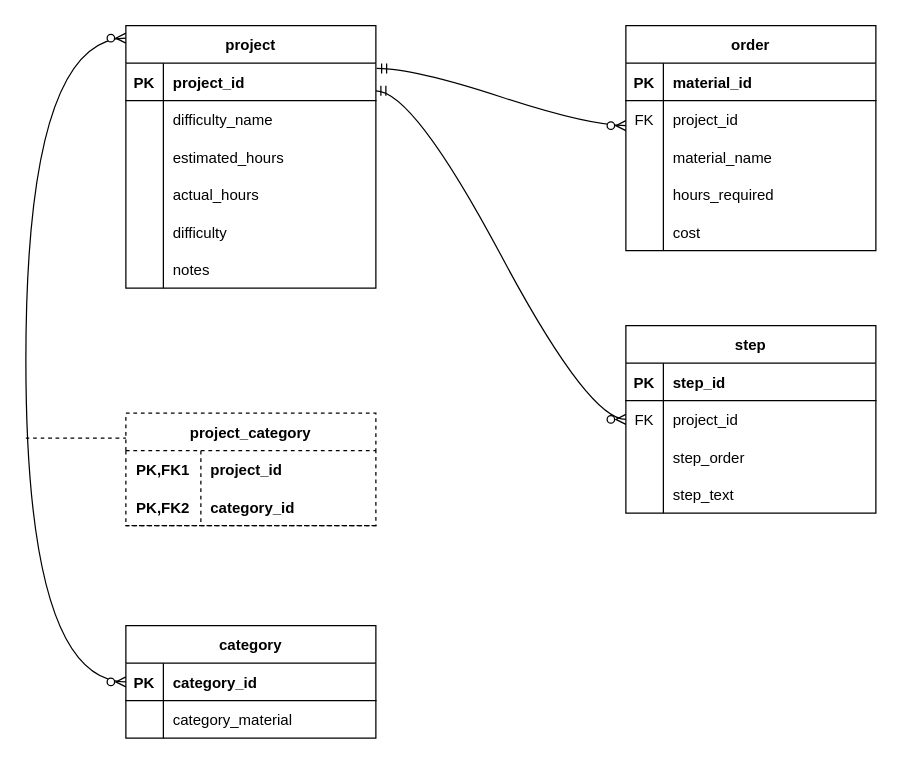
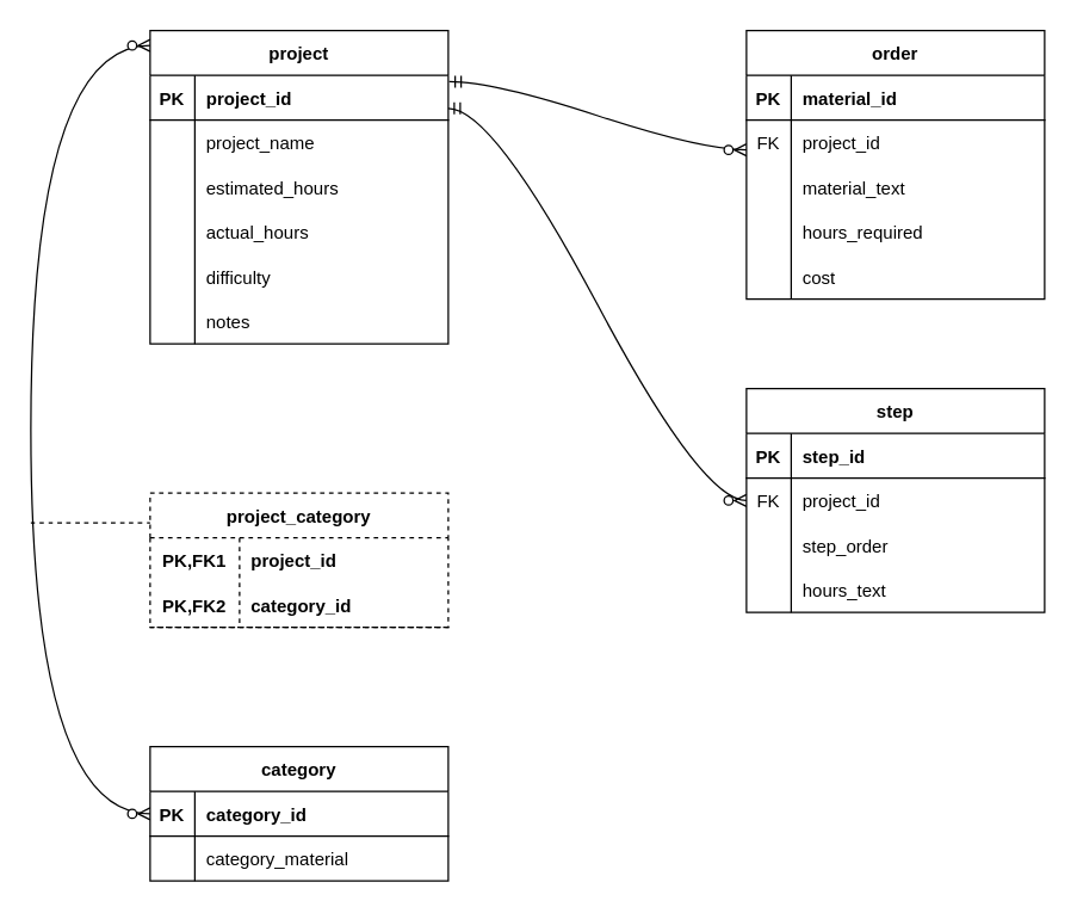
  <mxCell id="0" />
  <mxCell id="1" parent="0" />
  <mxCell id="2" value="project" style="shape=table;startSize=30;container=1;collapsible=1;childLayout=tableLayout;fixedRows=1;rowLines=0;fontStyle=1;align=center;resizeLast=1;" vertex="1" parent="1"><mxGeometry x="100" y="20" width="200" height="210" as="geometry" /></mxCell>
  <mxCell id="3" value="" style="shape=tableRow;horizontal=0;startSize=0;swimlaneHead=0;swimlaneBody=0;fillColor=none;collapsible=0;dropTarget=0;points=[[0,0.5],[1,0.5]];portConstraint=eastwest;top=0;left=0;right=0;bottom=1;" vertex="1" parent="2"><mxGeometry y="30" width="200" height="30" as="geometry" /></mxCell>
  <mxCell id="4" value="PK" style="shape=partialRectangle;connectable=0;fillColor=none;top=0;left=0;bottom=0;right=0;fontStyle=1;overflow=hidden;" vertex="1" parent="3"><mxGeometry width="30" height="30" as="geometry"><mxRectangle width="30" height="30" as="alternateBounds" /></mxGeometry></mxCell>
  <mxCell id="5" value="project_id" style="shape=partialRectangle;connectable=0;fillColor=none;top=0;left=0;bottom=0;right=0;align=left;spacingLeft=6;fontStyle=1;overflow=hidden;" vertex="1" parent="3"><mxGeometry x="30" width="170" height="30" as="geometry"><mxRectangle width="170" height="30" as="alternateBounds" /></mxGeometry></mxCell>
  <mxCell id="6" value="" style="shape=tableRow;horizontal=0;startSize=0;swimlaneHead=0;swimlaneBody=0;fillColor=none;collapsible=0;dropTarget=0;points=[[0,0.5],[1,0.5]];portConstraint=eastwest;top=0;left=0;right=0;bottom=0;" vertex="1" parent="2"><mxGeometry y="60" width="200" height="30" as="geometry" /></mxCell>
  <mxCell id="7" value="" style="shape=partialRectangle;connectable=0;fillColor=none;top=0;left=0;bottom=0;right=0;editable=1;overflow=hidden;" vertex="1" parent="6"><mxGeometry width="30" height="30" as="geometry"><mxRectangle width="30" height="30" as="alternateBounds" /></mxGeometry></mxCell>
- <mxCell id="8" value="difficulty_name" style="shape=partialRectangle;connectable=0;fillColor=none;top=0;left=0;bottom=0;right=0;align=left;spacingLeft=6;overflow=hidden;" vertex="1" parent="6"><mxGeometry x="30" width="170" height="30" as="geometry"><mxRectangle width="170" height="30" as="alternateBounds" /></mxGeometry></mxCell>
+ <mxCell id="8" value="project_name" style="shape=partialRectangle;connectable=0;fillColor=none;top=0;left=0;bottom=0;right=0;align=left;spacingLeft=6;overflow=hidden;" vertex="1" parent="6"><mxGeometry x="30" width="170" height="30" as="geometry"><mxRectangle width="170" height="30" as="alternateBounds" /></mxGeometry></mxCell>
  <mxCell id="9" value="" style="shape=tableRow;horizontal=0;startSize=0;swimlaneHead=0;swimlaneBody=0;fillColor=none;collapsible=0;dropTarget=0;points=[[0,0.5],[1,0.5]];portConstraint=eastwest;top=0;left=0;right=0;bottom=0;" vertex="1" parent="2"><mxGeometry y="90" width="200" height="30" as="geometry" /></mxCell>
  <mxCell id="10" value="" style="shape=partialRectangle;connectable=0;fillColor=none;top=0;left=0;bottom=0;right=0;editable=1;overflow=hidden;" vertex="1" parent="9"><mxGeometry width="30" height="30" as="geometry"><mxRectangle width="30" height="30" as="alternateBounds" /></mxGeometry></mxCell>
  <mxCell id="11" value="estimated_hours" style="shape=partialRectangle;connectable=0;fillColor=none;top=0;left=0;bottom=0;right=0;align=left;spacingLeft=6;overflow=hidden;" vertex="1" parent="9"><mxGeometry x="30" width="170" height="30" as="geometry"><mxRectangle width="170" height="30" as="alternateBounds" /></mxGeometry></mxCell>
  <mxCell id="12" value="" style="shape=tableRow;horizontal=0;startSize=0;swimlaneHead=0;swimlaneBody=0;fillColor=none;collapsible=0;dropTarget=0;points=[[0,0.5],[1,0.5]];portConstraint=eastwest;top=0;left=0;right=0;bottom=0;" vertex="1" parent="2"><mxGeometry y="120" width="200" height="30" as="geometry" /></mxCell>
  <mxCell id="13" value="" style="shape=partialRectangle;connectable=0;fillColor=none;top=0;left=0;bottom=0;right=0;editable=1;overflow=hidden;" vertex="1" parent="12"><mxGeometry width="30" height="30" as="geometry"><mxRectangle width="30" height="30" as="alternateBounds" /></mxGeometry></mxCell>
  <mxCell id="14" value="actual_hours" style="shape=partialRectangle;connectable=0;fillColor=none;top=0;left=0;bottom=0;right=0;align=left;spacingLeft=6;overflow=hidden;" vertex="1" parent="12"><mxGeometry x="30" width="170" height="30" as="geometry"><mxRectangle width="170" height="30" as="alternateBounds" /></mxGeometry></mxCell>
  <mxCell id="15" style="shape=tableRow;horizontal=0;startSize=0;swimlaneHead=0;swimlaneBody=0;fillColor=none;collapsible=0;dropTarget=0;points=[[0,0.5],[1,0.5]];portConstraint=eastwest;top=0;left=0;right=0;bottom=0;" vertex="1" parent="2"><mxGeometry y="150" width="200" height="30" as="geometry" /></mxCell>
  <mxCell id="16" style="shape=partialRectangle;connectable=0;fillColor=none;top=0;left=0;bottom=0;right=0;editable=1;overflow=hidden;" vertex="1" parent="15"><mxGeometry width="30" height="30" as="geometry"><mxRectangle width="30" height="30" as="alternateBounds" /></mxGeometry></mxCell>
  <mxCell id="17" value="difficulty " style="shape=partialRectangle;connectable=0;fillColor=none;top=0;left=0;bottom=0;right=0;align=left;spacingLeft=6;overflow=hidden;" vertex="1" parent="15"><mxGeometry x="30" width="170" height="30" as="geometry"><mxRectangle width="170" height="30" as="alternateBounds" /></mxGeometry></mxCell>
  <mxCell id="18" style="shape=tableRow;horizontal=0;startSize=0;swimlaneHead=0;swimlaneBody=0;fillColor=none;collapsible=0;dropTarget=0;points=[[0,0.5],[1,0.5]];portConstraint=eastwest;top=0;left=0;right=0;bottom=0;" vertex="1" parent="2"><mxGeometry y="180" width="200" height="30" as="geometry" /></mxCell>
  <mxCell id="19" style="shape=partialRectangle;connectable=0;fillColor=none;top=0;left=0;bottom=0;right=0;editable=1;overflow=hidden;" vertex="1" parent="18"><mxGeometry width="30" height="30" as="geometry"><mxRectangle width="30" height="30" as="alternateBounds" /></mxGeometry></mxCell>
  <mxCell id="20" value="notes" style="shape=partialRectangle;connectable=0;fillColor=none;top=0;left=0;bottom=0;right=0;align=left;spacingLeft=6;overflow=hidden;" vertex="1" parent="18"><mxGeometry x="30" width="170" height="30" as="geometry"><mxRectangle width="170" height="30" as="alternateBounds" /></mxGeometry></mxCell>
  <mxCell id="21" value="project_category" style="shape=table;startSize=30;container=1;collapsible=1;childLayout=tableLayout;fixedRows=1;rowLines=0;fontStyle=1;align=center;resizeLast=1;dashed=1;" vertex="1" parent="1"><mxGeometry x="100" y="330" width="200" height="90" as="geometry" /></mxCell>
  <mxCell id="22" value="" style="shape=tableRow;horizontal=0;startSize=0;swimlaneHead=0;swimlaneBody=0;fillColor=none;collapsible=0;dropTarget=0;points=[[0,0.5],[1,0.5]];portConstraint=eastwest;top=0;left=0;right=0;bottom=0;dashed=1;" vertex="1" parent="21"><mxGeometry y="30" width="200" height="30" as="geometry" /></mxCell>
  <mxCell id="23" value="PK,FK1" style="shape=partialRectangle;connectable=0;fillColor=none;top=0;left=0;bottom=0;right=0;fontStyle=1;overflow=hidden;dashed=1;" vertex="1" parent="22"><mxGeometry width="60" height="30" as="geometry"><mxRectangle width="60" height="30" as="alternateBounds" /></mxGeometry></mxCell>
  <mxCell id="24" value="project_id" style="shape=partialRectangle;connectable=0;fillColor=none;top=0;left=0;bottom=0;right=0;align=left;spacingLeft=6;fontStyle=1;overflow=hidden;dashed=1;" vertex="1" parent="22"><mxGeometry x="60" width="140" height="30" as="geometry"><mxRectangle width="140" height="30" as="alternateBounds" /></mxGeometry></mxCell>
  <mxCell id="25" value="" style="shape=tableRow;horizontal=0;startSize=0;swimlaneHead=0;swimlaneBody=0;fillColor=none;collapsible=0;dropTarget=0;points=[[0,0.5],[1,0.5]];portConstraint=eastwest;top=0;left=0;right=0;bottom=1;dashed=1;" vertex="1" parent="21"><mxGeometry y="60" width="200" height="30" as="geometry" /></mxCell>
  <mxCell id="26" value="PK,FK2" style="shape=partialRectangle;connectable=0;fillColor=none;top=0;left=0;bottom=0;right=0;fontStyle=1;overflow=hidden;dashed=1;" vertex="1" parent="25"><mxGeometry width="60" height="30" as="geometry"><mxRectangle width="60" height="30" as="alternateBounds" /></mxGeometry></mxCell>
  <mxCell id="27" value="category_id" style="shape=partialRectangle;connectable=0;fillColor=none;top=0;left=0;bottom=0;right=0;align=left;spacingLeft=6;fontStyle=1;overflow=hidden;dashed=1;" vertex="1" parent="25"><mxGeometry x="60" width="140" height="30" as="geometry"><mxRectangle width="140" height="30" as="alternateBounds" /></mxGeometry></mxCell>
  <mxCell id="28" value="category" style="shape=table;startSize=30;container=1;collapsible=1;childLayout=tableLayout;fixedRows=1;rowLines=0;fontStyle=1;align=center;resizeLast=1;" vertex="1" parent="1"><mxGeometry x="100" y="500" width="200" height="90" as="geometry" /></mxCell>
  <mxCell id="29" value="" style="shape=tableRow;horizontal=0;startSize=0;swimlaneHead=0;swimlaneBody=0;fillColor=none;collapsible=0;dropTarget=0;points=[[0,0.5],[1,0.5]];portConstraint=eastwest;top=0;left=0;right=0;bottom=1;" vertex="1" parent="28"><mxGeometry y="30" width="200" height="30" as="geometry" /></mxCell>
  <mxCell id="30" value="PK" style="shape=partialRectangle;connectable=0;fillColor=none;top=0;left=0;bottom=0;right=0;fontStyle=1;overflow=hidden;" vertex="1" parent="29"><mxGeometry width="30" height="30" as="geometry"><mxRectangle width="30" height="30" as="alternateBounds" /></mxGeometry></mxCell>
  <mxCell id="31" value="category_id" style="shape=partialRectangle;connectable=0;fillColor=none;top=0;left=0;bottom=0;right=0;align=left;spacingLeft=6;fontStyle=1;overflow=hidden;" vertex="1" parent="29"><mxGeometry x="30" width="170" height="30" as="geometry"><mxRectangle width="170" height="30" as="alternateBounds" /></mxGeometry></mxCell>
  <mxCell id="32" value="" style="shape=tableRow;horizontal=0;startSize=0;swimlaneHead=0;swimlaneBody=0;fillColor=none;collapsible=0;dropTarget=0;points=[[0,0.5],[1,0.5]];portConstraint=eastwest;top=0;left=0;right=0;bottom=0;" vertex="1" parent="28"><mxGeometry y="60" width="200" height="30" as="geometry" /></mxCell>
  <mxCell id="33" value="" style="shape=partialRectangle;connectable=0;fillColor=none;top=0;left=0;bottom=0;right=0;editable=1;overflow=hidden;" vertex="1" parent="32"><mxGeometry width="30" height="30" as="geometry"><mxRectangle width="30" height="30" as="alternateBounds" /></mxGeometry></mxCell>
  <mxCell id="34" value="category_material" style="shape=partialRectangle;connectable=0;fillColor=none;top=0;left=0;bottom=0;right=0;align=left;spacingLeft=6;overflow=hidden;" vertex="1" parent="32"><mxGeometry x="30" width="170" height="30" as="geometry"><mxRectangle width="170" height="30" as="alternateBounds" /></mxGeometry></mxCell>
  <mxCell id="35" value="order" style="shape=table;startSize=30;container=1;collapsible=1;childLayout=tableLayout;fixedRows=1;rowLines=0;fontStyle=1;align=center;resizeLast=1;" vertex="1" parent="1"><mxGeometry x="500" y="20" width="200" height="180" as="geometry" /></mxCell>
  <mxCell id="36" value="" style="shape=tableRow;horizontal=0;startSize=0;swimlaneHead=0;swimlaneBody=0;fillColor=none;collapsible=0;dropTarget=0;points=[[0,0.5],[1,0.5]];portConstraint=eastwest;top=0;left=0;right=0;bottom=1;" vertex="1" parent="35"><mxGeometry y="30" width="200" height="30" as="geometry" /></mxCell>
  <mxCell id="37" value="PK" style="shape=partialRectangle;connectable=0;fillColor=none;top=0;left=0;bottom=0;right=0;fontStyle=1;overflow=hidden;" vertex="1" parent="36"><mxGeometry width="30" height="30" as="geometry"><mxRectangle width="30" height="30" as="alternateBounds" /></mxGeometry></mxCell>
  <mxCell id="38" value="material_id" style="shape=partialRectangle;connectable=0;fillColor=none;top=0;left=0;bottom=0;right=0;align=left;spacingLeft=6;fontStyle=1;overflow=hidden;" vertex="1" parent="36"><mxGeometry x="30" width="170" height="30" as="geometry"><mxRectangle width="170" height="30" as="alternateBounds" /></mxGeometry></mxCell>
  <mxCell id="39" value="" style="shape=tableRow;horizontal=0;startSize=0;swimlaneHead=0;swimlaneBody=0;fillColor=none;collapsible=0;dropTarget=0;points=[[0,0.5],[1,0.5]];portConstraint=eastwest;top=0;left=0;right=0;bottom=0;" vertex="1" parent="35"><mxGeometry y="60" width="200" height="30" as="geometry" /></mxCell>
  <mxCell id="40" value="FK" style="shape=partialRectangle;connectable=0;fillColor=none;top=0;left=0;bottom=0;right=0;editable=1;overflow=hidden;" vertex="1" parent="39"><mxGeometry width="30" height="30" as="geometry"><mxRectangle width="30" height="30" as="alternateBounds" /></mxGeometry></mxCell>
  <mxCell id="41" value="project_id" style="shape=partialRectangle;connectable=0;fillColor=none;top=0;left=0;bottom=0;right=0;align=left;spacingLeft=6;overflow=hidden;" vertex="1" parent="39"><mxGeometry x="30" width="170" height="30" as="geometry"><mxRectangle width="170" height="30" as="alternateBounds" /></mxGeometry></mxCell>
  <mxCell id="42" value="" style="shape=tableRow;horizontal=0;startSize=0;swimlaneHead=0;swimlaneBody=0;fillColor=none;collapsible=0;dropTarget=0;points=[[0,0.5],[1,0.5]];portConstraint=eastwest;top=0;left=0;right=0;bottom=0;" vertex="1" parent="35"><mxGeometry y="90" width="200" height="30" as="geometry" /></mxCell>
  <mxCell id="43" value="" style="shape=partialRectangle;connectable=0;fillColor=none;top=0;left=0;bottom=0;right=0;editable=1;overflow=hidden;" vertex="1" parent="42"><mxGeometry width="30" height="30" as="geometry"><mxRectangle width="30" height="30" as="alternateBounds" /></mxGeometry></mxCell>
- <mxCell id="44" value="material_name" style="shape=partialRectangle;connectable=0;fillColor=none;top=0;left=0;bottom=0;right=0;align=left;spacingLeft=6;overflow=hidden;" vertex="1" parent="42"><mxGeometry x="30" width="170" height="30" as="geometry"><mxRectangle width="170" height="30" as="alternateBounds" /></mxGeometry></mxCell>
+ <mxCell id="44" value="material_text" style="shape=partialRectangle;connectable=0;fillColor=none;top=0;left=0;bottom=0;right=0;align=left;spacingLeft=6;overflow=hidden;" vertex="1" parent="42"><mxGeometry x="30" width="170" height="30" as="geometry"><mxRectangle width="170" height="30" as="alternateBounds" /></mxGeometry></mxCell>
  <mxCell id="45" value="" style="shape=tableRow;horizontal=0;startSize=0;swimlaneHead=0;swimlaneBody=0;fillColor=none;collapsible=0;dropTarget=0;points=[[0,0.5],[1,0.5]];portConstraint=eastwest;top=0;left=0;right=0;bottom=0;" vertex="1" parent="35"><mxGeometry y="120" width="200" height="30" as="geometry" /></mxCell>
  <mxCell id="46" value="" style="shape=partialRectangle;connectable=0;fillColor=none;top=0;left=0;bottom=0;right=0;editable=1;overflow=hidden;" vertex="1" parent="45"><mxGeometry width="30" height="30" as="geometry"><mxRectangle width="30" height="30" as="alternateBounds" /></mxGeometry></mxCell>
  <mxCell id="47" value="hours_required" style="shape=partialRectangle;connectable=0;fillColor=none;top=0;left=0;bottom=0;right=0;align=left;spacingLeft=6;overflow=hidden;" vertex="1" parent="45"><mxGeometry x="30" width="170" height="30" as="geometry"><mxRectangle width="170" height="30" as="alternateBounds" /></mxGeometry></mxCell>
  <mxCell id="48" style="shape=tableRow;horizontal=0;startSize=0;swimlaneHead=0;swimlaneBody=0;fillColor=none;collapsible=0;dropTarget=0;points=[[0,0.5],[1,0.5]];portConstraint=eastwest;top=0;left=0;right=0;bottom=0;" vertex="1" parent="35"><mxGeometry y="150" width="200" height="30" as="geometry" /></mxCell>
  <mxCell id="49" style="shape=partialRectangle;connectable=0;fillColor=none;top=0;left=0;bottom=0;right=0;editable=1;overflow=hidden;" vertex="1" parent="48"><mxGeometry width="30" height="30" as="geometry"><mxRectangle width="30" height="30" as="alternateBounds" /></mxGeometry></mxCell>
  <mxCell id="50" value="cost" style="shape=partialRectangle;connectable=0;fillColor=none;top=0;left=0;bottom=0;right=0;align=left;spacingLeft=6;overflow=hidden;" vertex="1" parent="48"><mxGeometry x="30" width="170" height="30" as="geometry"><mxRectangle width="170" height="30" as="alternateBounds" /></mxGeometry></mxCell>
  <mxCell id="51" value="step" style="shape=table;startSize=30;container=1;collapsible=1;childLayout=tableLayout;fixedRows=1;rowLines=0;fontStyle=1;align=center;resizeLast=1;" vertex="1" parent="1"><mxGeometry x="500" y="260" width="200" height="150" as="geometry" /></mxCell>
  <mxCell id="52" value="" style="shape=tableRow;horizontal=0;startSize=0;swimlaneHead=0;swimlaneBody=0;fillColor=none;collapsible=0;dropTarget=0;points=[[0,0.5],[1,0.5]];portConstraint=eastwest;top=0;left=0;right=0;bottom=1;" vertex="1" parent="51"><mxGeometry y="30" width="200" height="30" as="geometry" /></mxCell>
  <mxCell id="53" value="PK" style="shape=partialRectangle;connectable=0;fillColor=none;top=0;left=0;bottom=0;right=0;fontStyle=1;overflow=hidden;" vertex="1" parent="52"><mxGeometry width="30" height="30" as="geometry"><mxRectangle width="30" height="30" as="alternateBounds" /></mxGeometry></mxCell>
  <mxCell id="54" value="step_id" style="shape=partialRectangle;connectable=0;fillColor=none;top=0;left=0;bottom=0;right=0;align=left;spacingLeft=6;fontStyle=1;overflow=hidden;" vertex="1" parent="52"><mxGeometry x="30" width="170" height="30" as="geometry"><mxRectangle width="170" height="30" as="alternateBounds" /></mxGeometry></mxCell>
  <mxCell id="55" value="" style="shape=tableRow;horizontal=0;startSize=0;swimlaneHead=0;swimlaneBody=0;fillColor=none;collapsible=0;dropTarget=0;points=[[0,0.5],[1,0.5]];portConstraint=eastwest;top=0;left=0;right=0;bottom=0;" vertex="1" parent="51"><mxGeometry y="60" width="200" height="30" as="geometry" /></mxCell>
  <mxCell id="56" value="FK" style="shape=partialRectangle;connectable=0;fillColor=none;top=0;left=0;bottom=0;right=0;editable=1;overflow=hidden;" vertex="1" parent="55"><mxGeometry width="30" height="30" as="geometry"><mxRectangle width="30" height="30" as="alternateBounds" /></mxGeometry></mxCell>
  <mxCell id="57" value="project_id" style="shape=partialRectangle;connectable=0;fillColor=none;top=0;left=0;bottom=0;right=0;align=left;spacingLeft=6;overflow=hidden;" vertex="1" parent="55"><mxGeometry x="30" width="170" height="30" as="geometry"><mxRectangle width="170" height="30" as="alternateBounds" /></mxGeometry></mxCell>
  <mxCell id="58" value="" style="shape=tableRow;horizontal=0;startSize=0;swimlaneHead=0;swimlaneBody=0;fillColor=none;collapsible=0;dropTarget=0;points=[[0,0.5],[1,0.5]];portConstraint=eastwest;top=0;left=0;right=0;bottom=0;" vertex="1" parent="51"><mxGeometry y="90" width="200" height="30" as="geometry" /></mxCell>
  <mxCell id="59" value="" style="shape=partialRectangle;connectable=0;fillColor=none;top=0;left=0;bottom=0;right=0;editable=1;overflow=hidden;" vertex="1" parent="58"><mxGeometry width="30" height="30" as="geometry"><mxRectangle width="30" height="30" as="alternateBounds" /></mxGeometry></mxCell>
  <mxCell id="60" value="step_order" style="shape=partialRectangle;connectable=0;fillColor=none;top=0;left=0;bottom=0;right=0;align=left;spacingLeft=6;overflow=hidden;" vertex="1" parent="58"><mxGeometry x="30" width="170" height="30" as="geometry"><mxRectangle width="170" height="30" as="alternateBounds" /></mxGeometry></mxCell>
  <mxCell id="61" value="" style="shape=tableRow;horizontal=0;startSize=0;swimlaneHead=0;swimlaneBody=0;fillColor=none;collapsible=0;dropTarget=0;points=[[0,0.5],[1,0.5]];portConstraint=eastwest;top=0;left=0;right=0;bottom=0;" vertex="1" parent="51"><mxGeometry y="120" width="200" height="30" as="geometry" /></mxCell>
  <mxCell id="62" value="" style="shape=partialRectangle;connectable=0;fillColor=none;top=0;left=0;bottom=0;right=0;editable=1;overflow=hidden;" vertex="1" parent="61"><mxGeometry width="30" height="30" as="geometry"><mxRectangle width="30" height="30" as="alternateBounds" /></mxGeometry></mxCell>
- <mxCell id="63" value="step_text" style="shape=partialRectangle;connectable=0;fillColor=none;top=0;left=0;bottom=0;right=0;align=left;spacingLeft=6;overflow=hidden;" vertex="1" parent="61"><mxGeometry x="30" width="170" height="30" as="geometry"><mxRectangle width="170" height="30" as="alternateBounds" /></mxGeometry></mxCell>
+ <mxCell id="63" value="hours_text" style="shape=partialRectangle;connectable=0;fillColor=none;top=0;left=0;bottom=0;right=0;align=left;spacingLeft=6;overflow=hidden;" vertex="1" parent="61"><mxGeometry x="30" width="170" height="30" as="geometry"><mxRectangle width="170" height="30" as="alternateBounds" /></mxGeometry></mxCell>
  <mxCell id="64" value="" style="fontSize=12;html=1;endArrow=ERzeroToMany;endFill=1;startArrow=ERzeroToMany;rounded=0;exitX=0;exitY=0.5;exitDx=0;exitDy=0;edgeStyle=orthogonalEdgeStyle;curved=1;" edge="1" parent="1" source="29"><mxGeometry width="100" height="100" relative="1" as="geometry"><mxPoint x="0" y="130" as="sourcePoint" /><mxPoint x="100" y="30" as="targetPoint" /><Array as="points"><mxPoint x="20" y="545" /><mxPoint x="20" y="30" /></Array></mxGeometry></mxCell>
  <mxCell id="65" value="" style="endArrow=none;dashed=1;html=1;rounded=0;curved=1;" edge="1" parent="1"><mxGeometry width="50" height="50" relative="1" as="geometry"><mxPoint x="20" y="350" as="sourcePoint" /><mxPoint x="100" y="350" as="targetPoint" /></mxGeometry></mxCell>
  <mxCell id="66" value="" style="edgeStyle=entityRelationEdgeStyle;fontSize=12;html=1;endArrow=ERzeroToMany;startArrow=ERmandOne;rounded=0;curved=1;exitX=1.003;exitY=0.141;exitDx=0;exitDy=0;exitPerimeter=0;" edge="1" parent="1" source="3"><mxGeometry width="100" height="100" relative="1" as="geometry"><mxPoint x="290" y="53" as="sourcePoint" /><mxPoint x="500" y="100" as="targetPoint" /></mxGeometry></mxCell>
  <mxCell id="67" value="" style="edgeStyle=entityRelationEdgeStyle;fontSize=12;html=1;endArrow=ERzeroToMany;startArrow=ERmandOne;rounded=0;curved=1;exitX=1.003;exitY=0.141;exitDx=0;exitDy=0;exitPerimeter=0;entryX=0;entryY=0.5;entryDx=0;entryDy=0;" edge="1" parent="1" target="55"><mxGeometry width="100" height="100" relative="1" as="geometry"><mxPoint x="300" y="72.11" as="sourcePoint" /><mxPoint x="499.4" y="117.88" as="targetPoint" /></mxGeometry></mxCell>
